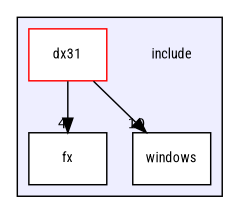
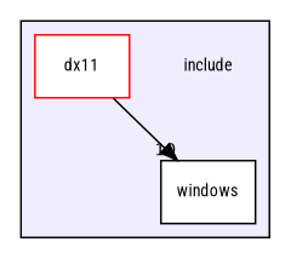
  digraph {
    compound=true
    fontname="Roboto Condensed"
    node [fontname="Roboto Condensed" fontsize=10 shape=box color=black fillcolor=white style=filled]
    edge [fontname="Roboto Condensed" labeldistance=1.5 labelfontname=Helvetica labelfontsize=10]
    n1 [label=include shape=plaintext color="" fillcolor="" style=""]
-   n2 [color=red label=dx31]
-   n3 [label=fx]
+   n2 [color=red label=dx11]
    n4 [label=windows]
    subgraph cluster_1 {
      bgcolor="#eeeeff"
      pencolor=black
      n1
      n2
-     n3
      n4
    }
-   n2 -> n3 [headlabel=4]
    n2 -> n4 [headlabel=10]
  }
